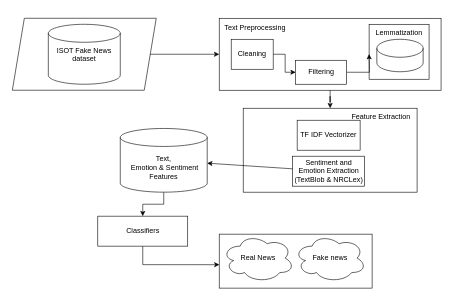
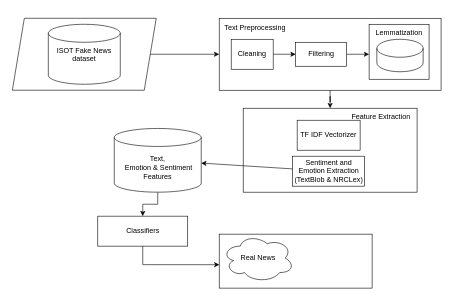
  <mxCell id="0" />
  <mxCell id="1" parent="0" />
  <mxCell id="2" value="" style="group" vertex="1" connectable="0" parent="1"><mxGeometry x="365" y="30" width="370" height="120" as="geometry" /></mxCell>
  <mxCell id="3" value="" style="group" vertex="1" connectable="0" parent="2"><mxGeometry x="-30" y="-5" width="400" height="125" as="geometry" /></mxCell>
  <mxCell id="4" value="" style="rounded=0;whiteSpace=wrap;html=1;" vertex="1" parent="3"><mxGeometry x="30" y="5" width="370" height="120" as="geometry" /></mxCell>
  <mxCell id="5" value="" style="group" vertex="1" connectable="0" parent="3"><mxGeometry x="280" y="15" width="103" height="100" as="geometry" /></mxCell>
  <mxCell id="6" value="Lemmatization" style="rounded=0;whiteSpace=wrap;html=1;verticalAlign=top;" vertex="1" parent="5"><mxGeometry width="100" height="91.67" as="geometry" /></mxCell>
  <mxCell id="7" value="" style="group" vertex="1" connectable="0" parent="5"><mxGeometry x="12.875" y="25" width="77.25" height="54.167" as="geometry" /></mxCell>
  <mxCell id="8" value="" style="shape=cylinder3;whiteSpace=wrap;html=1;boundedLbl=1;backgroundOutline=1;size=15;" vertex="1" parent="7"><mxGeometry width="77.25" height="54.167" as="geometry" /></mxCell>
  <mxCell id="9" style="edgeStyle=orthogonalEdgeStyle;rounded=0;orthogonalLoop=1;jettySize=auto;html=1;exitX=1;exitY=0.5;exitDx=0;exitDy=0;" edge="1" parent="3" source="10"><mxGeometry relative="1" as="geometry"><mxPoint x="280" y="64.714" as="targetPoint" /></mxGeometry></mxCell>
- <mxCell id="10" value="Filtering" style="rounded=0;whiteSpace=wrap;html=1;" vertex="1" parent="3"><mxGeometry x="157.5" y="75" width="85" height="40" as="geometry" /></mxCell>
+ <mxCell id="10" value="Filtering" style="rounded=0;whiteSpace=wrap;html=1;" vertex="1" parent="3"><mxGeometry x="157.5" y="45" width="85" height="40" as="geometry" /></mxCell>
  <mxCell id="11" style="edgeStyle=orthogonalEdgeStyle;rounded=0;orthogonalLoop=1;jettySize=auto;html=1;exitX=1;exitY=0.5;exitDx=0;exitDy=0;entryX=0;entryY=0.5;entryDx=0;entryDy=0;" edge="1" parent="3" source="12" target="10"><mxGeometry relative="1" as="geometry" /></mxCell>
  <mxCell id="12" value="Cleaning" style="rounded=0;whiteSpace=wrap;html=1;" vertex="1" parent="3"><mxGeometry x="50" y="40" width="70" height="50" as="geometry" /></mxCell>
  <mxCell id="13" value="&lt;span style=&quot;font-size: 12px;&quot;&gt;Text Preprocessing&lt;/span&gt;" style="text;html=1;align=center;verticalAlign=middle;whiteSpace=wrap;rounded=0;strokeColor=none;fontSize=14;" parent="3" vertex="1"><mxGeometry width="180" height="40" as="geometry" /></mxCell>
  <mxCell id="14" value="" style="group" parent="1" vertex="1" connectable="0"><mxGeometry x="100" y="20" width="210" height="140" as="geometry" /></mxCell>
  <mxCell id="15" value="Article text" style="shape=document;whiteSpace=wrap;html=1;boundedLbl=1;" parent="14" vertex="1"><mxGeometry x="20" y="90" width="75" height="20" as="geometry" /></mxCell>
  <mxCell id="16" value="" style="group" vertex="1" connectable="0" parent="14"><mxGeometry x="-80" y="10" width="240" height="120" as="geometry" /></mxCell>
  <mxCell id="17" value="" style="shape=parallelogram;perimeter=parallelogramPerimeter;whiteSpace=wrap;html=1;fixedSize=1;" vertex="1" parent="16"><mxGeometry width="240" height="120" as="geometry" /></mxCell>
  <mxCell id="18" value="ISOT Fake News dataset" style="shape=cylinder3;whiteSpace=wrap;html=1;boundedLbl=1;backgroundOutline=1;size=15;verticalAlign=top;" parent="16" vertex="1"><mxGeometry x="60" y="10" width="120" height="100" as="geometry" /></mxCell>
  <mxCell id="19" value="" style="group" parent="1" vertex="1" connectable="0"><mxGeometry x="365" y="390" width="255" height="90" as="geometry" /></mxCell>
  <mxCell id="20" value="" style="text;html=1;align=center;verticalAlign=middle;whiteSpace=wrap;rounded=0;strokeColor=default;" parent="19" vertex="1"><mxGeometry width="255" height="90" as="geometry" /></mxCell>
- <mxCell id="21" value="Fake news" style="ellipse;shape=cloud;whiteSpace=wrap;html=1;" parent="19" vertex="1"><mxGeometry x="125" width="120" height="80" as="geometry" /></mxCell>
  <mxCell id="22" value="Real News" style="ellipse;shape=cloud;whiteSpace=wrap;html=1;" parent="19" vertex="1"><mxGeometry x="5" width="120" height="80" as="geometry" /></mxCell>
  <mxCell id="23" style="edgeStyle=orthogonalEdgeStyle;rounded=0;orthogonalLoop=1;jettySize=auto;html=1;exitX=0.5;exitY=1;exitDx=0;exitDy=0;entryX=0.001;entryY=0.566;entryDx=0;entryDy=0;entryPerimeter=0;" parent="1" source="24" target="20" edge="1"><mxGeometry relative="1" as="geometry" /></mxCell>
  <mxCell id="24" value="Classifiers" style="rounded=0;whiteSpace=wrap;html=1;" parent="1" vertex="1"><mxGeometry x="162.5" y="360" width="150" height="50" as="geometry" /></mxCell>
  <mxCell id="25" value="" style="endArrow=classic;html=1;rounded=0;exitX=1;exitY=0.5;exitDx=0;exitDy=0;" edge="1" parent="1" source="17" target="4"><mxGeometry width="50" height="50" relative="1" as="geometry"><mxPoint x="430" y="280" as="sourcePoint" /><mxPoint x="480" y="230" as="targetPoint" /></mxGeometry></mxCell>
  <mxCell id="26" style="edgeStyle=orthogonalEdgeStyle;rounded=0;orthogonalLoop=1;jettySize=auto;html=1;" edge="1" parent="1" source="4" target="30"><mxGeometry relative="1" as="geometry" /></mxCell>
  <mxCell id="27" style="edgeStyle=orthogonalEdgeStyle;rounded=0;orthogonalLoop=1;jettySize=auto;html=1;" edge="1" parent="1" source="28" target="24"><mxGeometry relative="1" as="geometry" /></mxCell>
- <mxCell id="28" value="Text,&lt;div&gt;&amp;nbsp;Emotion &amp;amp; Sentiment&lt;/div&gt;&lt;div&gt;Features&lt;/div&gt;" style="shape=cylinder3;whiteSpace=wrap;html=1;boundedLbl=1;backgroundOutline=1;size=15;" parent="1" vertex="1"><mxGeometry x="200" y="213.75" width="145" height="106.25" as="geometry" /></mxCell>
+ <mxCell id="28" value="Text,&lt;div&gt;&amp;nbsp;Emotion &amp;amp; Sentiment&lt;/div&gt;&lt;div&gt;Features&lt;/div&gt;" style="shape=cylinder3;whiteSpace=wrap;html=1;boundedLbl=1;backgroundOutline=1;size=15;" parent="1" vertex="1"><mxGeometry x="190" y="213.75" width="145" height="106.25" as="geometry" /></mxCell>
  <mxCell id="29" value="" style="group" vertex="1" connectable="0" parent="1"><mxGeometry x="365" y="180" width="380" height="140" as="geometry" /></mxCell>
  <mxCell id="30" value="" style="text;html=1;align=center;verticalAlign=middle;whiteSpace=wrap;rounded=0;strokeColor=default;" parent="29" vertex="1"><mxGeometry x="40" width="290" height="140" as="geometry" /></mxCell>
  <mxCell id="31" value="TF IDF Vectorizer" style="rounded=0;whiteSpace=wrap;html=1;" vertex="1" parent="29"><mxGeometry x="130" y="20" width="105" height="50" as="geometry" /></mxCell>
  <mxCell id="32" value="Sentiment and Emotion Extraction&lt;div&gt;(TextBlob &amp;amp; NRCLex)&lt;/div&gt;" style="rounded=0;whiteSpace=wrap;html=1;" vertex="1" parent="29"><mxGeometry x="122.5" y="80" width="120" height="50" as="geometry" /></mxCell>
  <mxCell id="33" value="Feature Extraction" style="text;html=1;align=center;verticalAlign=middle;whiteSpace=wrap;rounded=0;" vertex="1" parent="29"><mxGeometry x="215" width="110" height="30" as="geometry" /></mxCell>
  <mxCell id="34" value="" style="endArrow=classic;html=1;rounded=0;" edge="1" parent="1" source="32" target="28"><mxGeometry width="50" height="50" relative="1" as="geometry"><mxPoint x="550" y="370" as="sourcePoint" /><mxPoint x="600" y="320" as="targetPoint" /></mxGeometry></mxCell>
